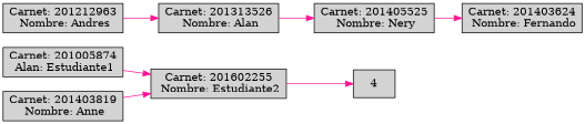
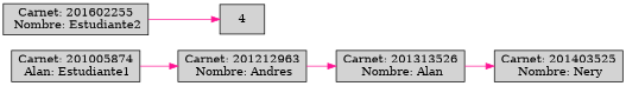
  digraph {
    rankdir=LR
    node [shape=record style=filled]
    edge [color=deeppink]
    n1 [label="Carnet: 201005874\n Alan: Estudiante1"]
    n2 [label="Carnet: 201212963\n Nombre: Andres"]
    n3 [label="Carnet: 201313526\n Nombre: Alan"]
-   n4 [label="Carnet: 201405525\n Nombre: Nery"]
-   n5 [label="Carnet: 201403624\n Nombre: Fernando"]
-   n6 [label="Carnet: 201403819\n Nombre: Anne"]
+   n4 [label="Carnet: 201403525\n Nombre: Nery"]
    n7 [label="Carnet: 201602255\n Nombre: Estudiante2"]
    n8 [label=4]
-   n1 -> n7
+   n1 -> n2
    n2 -> n3
    n3 -> n4
-   n4 -> n5
-   n6 -> n7
    n7 -> n8
  }
